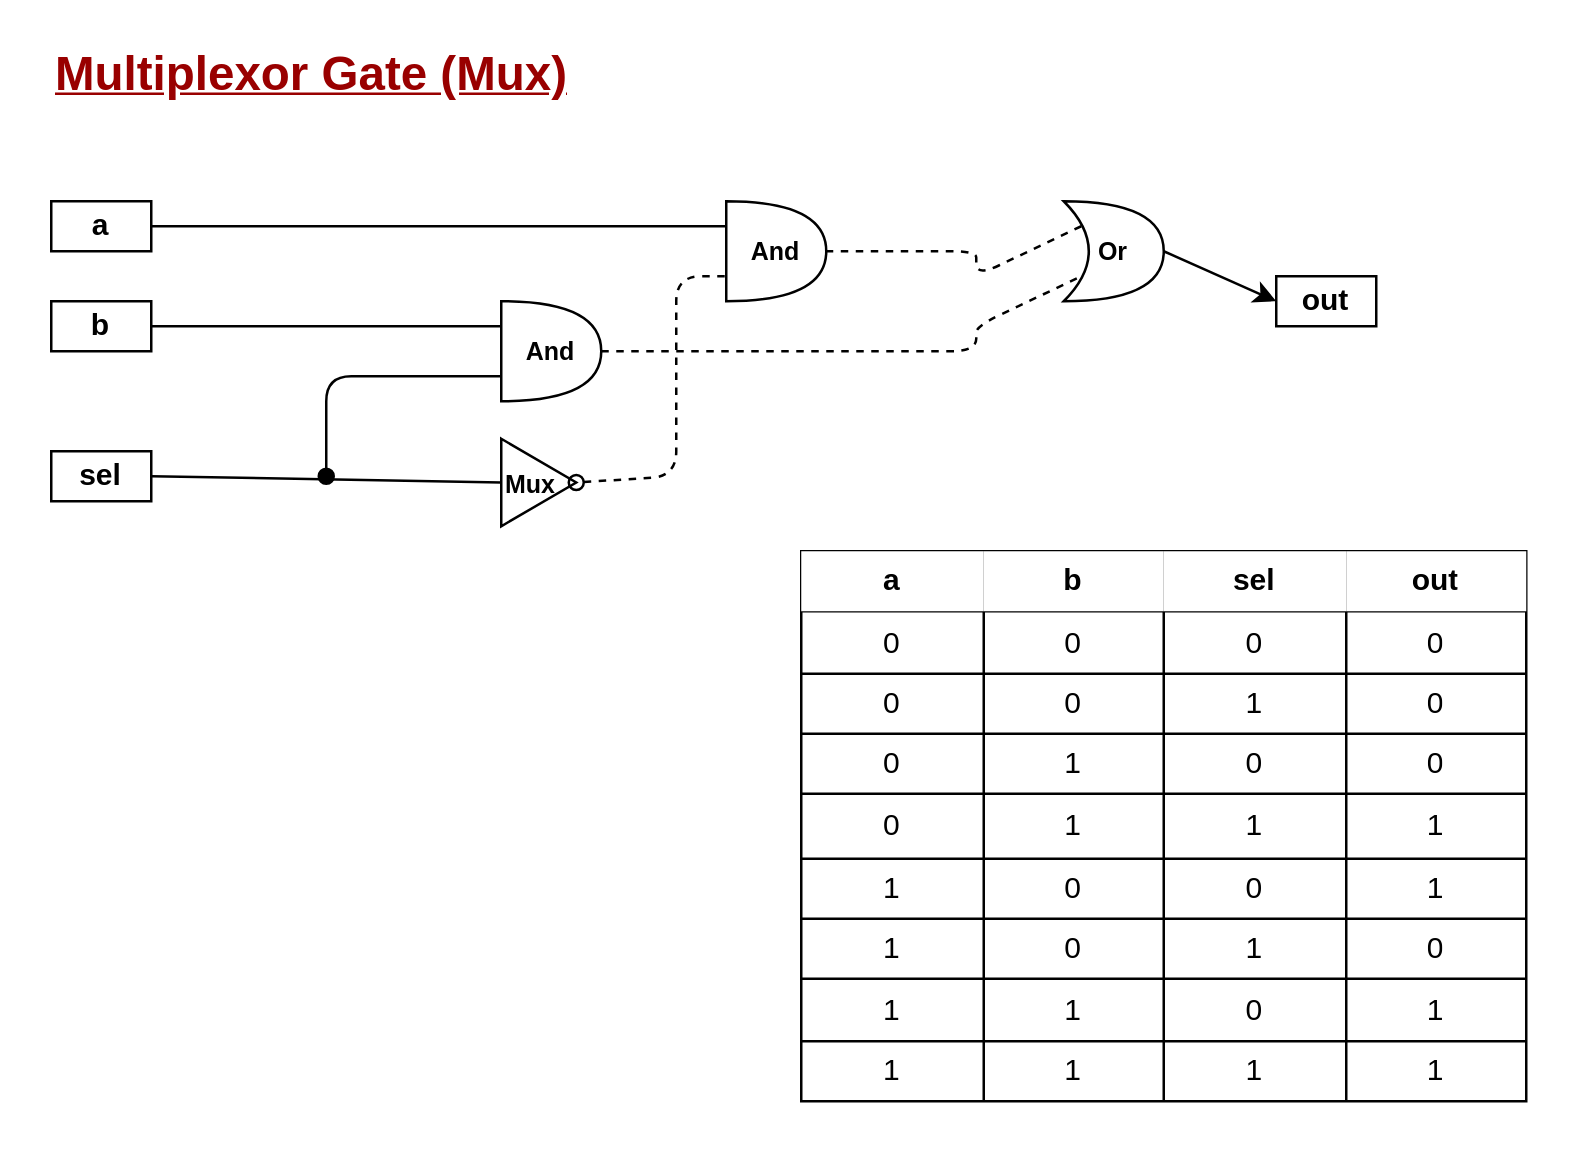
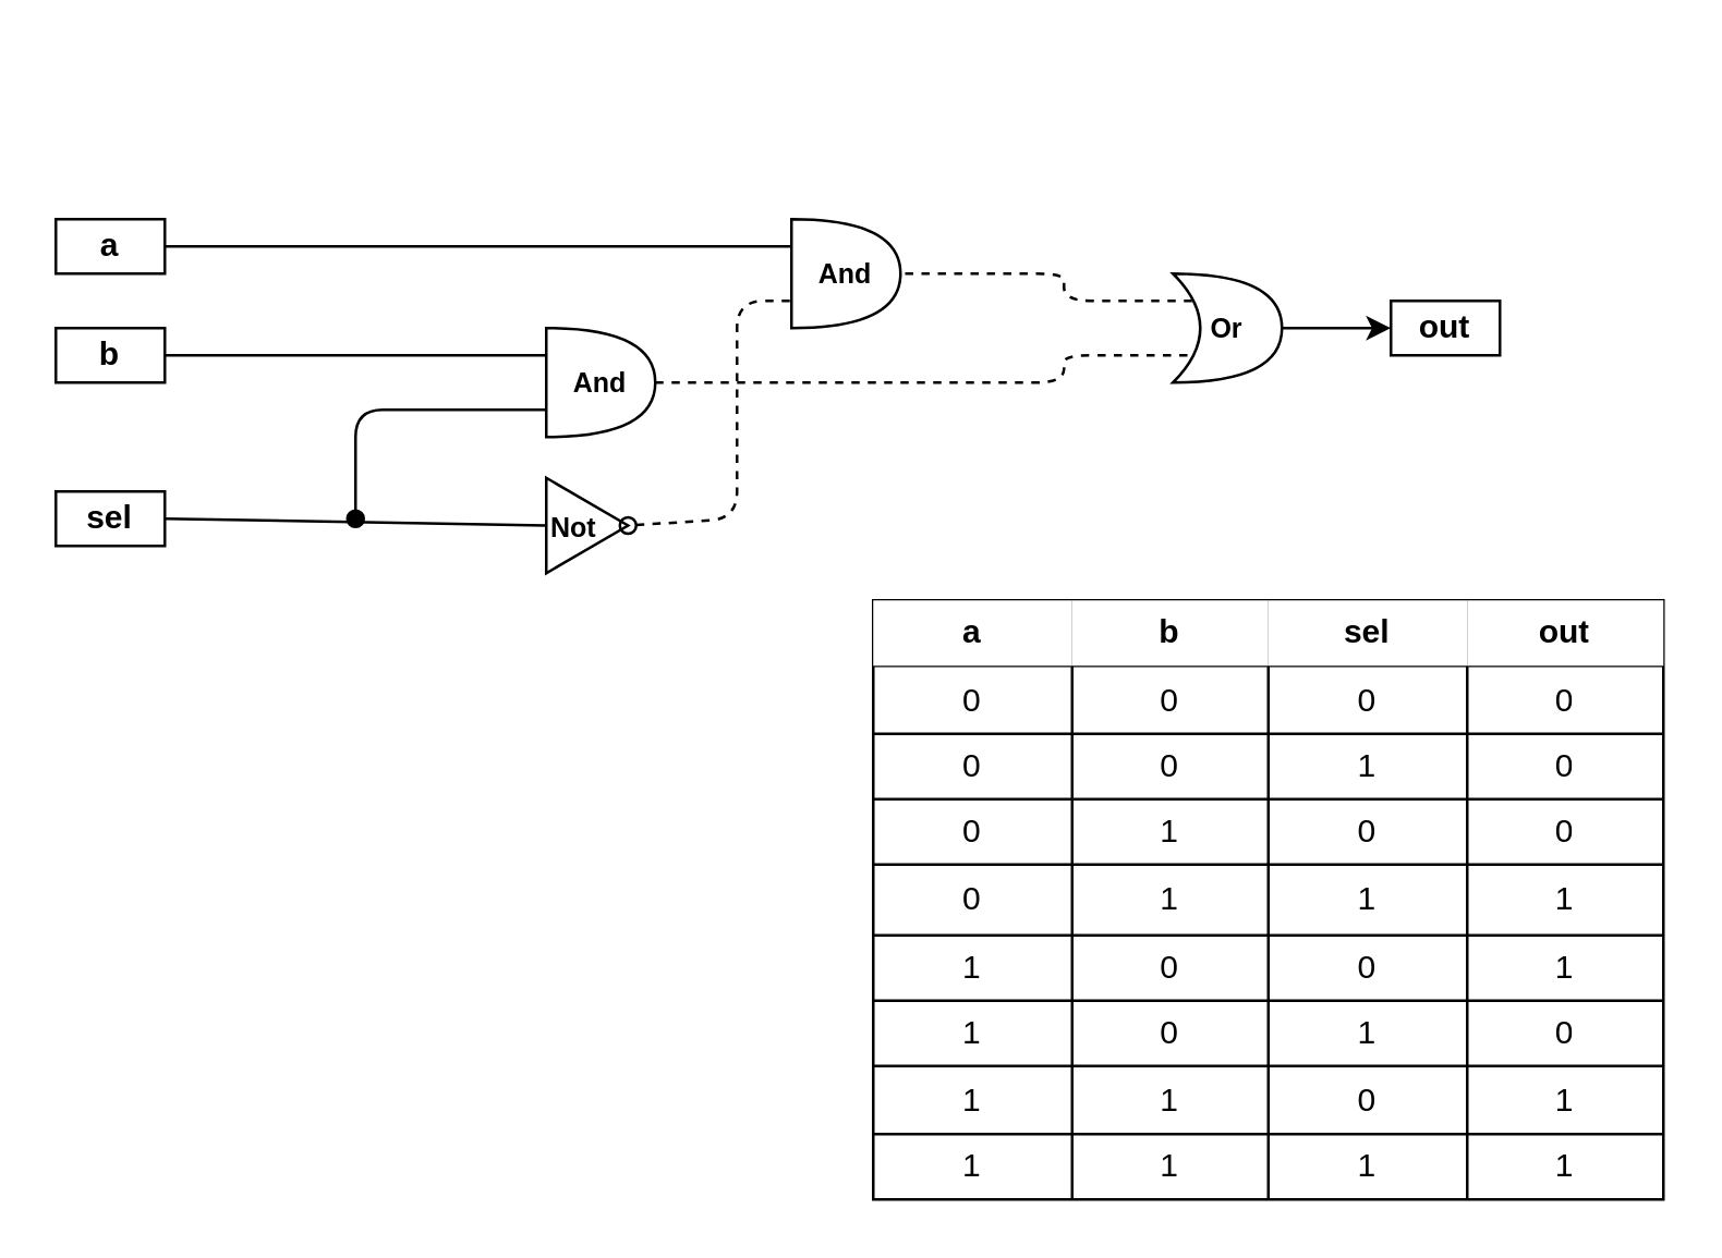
  <mxCell id="0" />
  <mxCell id="1" parent="0" />
  <mxCell id="2" value="&lt;b&gt;a&lt;/b&gt;" style="text;html=1;fillColor=none;align=center;verticalAlign=middle;whiteSpace=wrap;rounded=0;strokeColor=#000000;" parent="1" vertex="1"><mxGeometry x="20" y="80" width="40" height="20" as="geometry" /></mxCell>
  <mxCell id="3" value="&lt;b&gt;b&lt;/b&gt;" style="text;html=1;fillColor=none;align=center;verticalAlign=middle;whiteSpace=wrap;rounded=0;strokeColor=#000000;" parent="1" vertex="1"><mxGeometry x="20" y="120" width="40" height="20" as="geometry" /></mxCell>
  <mxCell id="4" value="&lt;b&gt;sel&lt;/b&gt;" style="text;html=1;fillColor=none;align=center;verticalAlign=middle;whiteSpace=wrap;rounded=0;strokeColor=#000000;" parent="1" vertex="1"><mxGeometry x="20" y="180" width="40" height="20" as="geometry" /></mxCell>
  <mxCell id="5" value="" style="endArrow=none;html=1;exitX=1;exitY=0.5;exitDx=0;exitDy=0;entryX=0;entryY=0.5;entryDx=0;entryDy=0;" parent="1" source="4" target="6" edge="1"><mxGeometry width="50" height="50" relative="1" as="geometry"><mxPoint x="240" y="160" as="sourcePoint" /><mxPoint x="90" y="190" as="targetPoint" /></mxGeometry></mxCell>
- <mxCell id="6" value="&lt;font size=&quot;1&quot;&gt;&lt;b&gt;Mux&lt;/b&gt;&lt;/font&gt;" style="triangle;whiteSpace=wrap;html=1;align=left;" parent="1" vertex="1"><mxGeometry x="200" y="175" width="30" height="35" as="geometry" /></mxCell>
+ <mxCell id="6" value="&lt;font size=&quot;1&quot;&gt;&lt;b&gt;Not&lt;/b&gt;&lt;/font&gt;" style="triangle;whiteSpace=wrap;html=1;align=left;" parent="1" vertex="1"><mxGeometry x="200" y="175" width="30" height="35" as="geometry" /></mxCell>
  <mxCell id="7" value="" style="endArrow=none;html=1;entryX=0;entryY=0.25;entryDx=0;entryDy=0;entryPerimeter=0;" parent="1" target="9" edge="1"><mxGeometry width="50" height="50" relative="1" as="geometry"><mxPoint x="60" y="130" as="sourcePoint" /><mxPoint x="200" y="160" as="targetPoint" /></mxGeometry></mxCell>
  <mxCell id="8" value="" style="endArrow=none;html=1;exitX=1;exitY=0.5;exitDx=0;exitDy=0;dashed=1;startArrow=oval;startFill=0;" parent="1" source="6" edge="1"><mxGeometry width="50" height="50" relative="1" as="geometry"><mxPoint x="240" y="160" as="sourcePoint" /><mxPoint x="290" y="110" as="targetPoint" /><Array as="points"><mxPoint x="270" y="190" /><mxPoint x="270" y="110" /></Array></mxGeometry></mxCell>
  <mxCell id="9" value="&lt;font size=&quot;1&quot;&gt;&lt;b&gt;And&lt;/b&gt;&lt;/font&gt;" style="shape=or;whiteSpace=wrap;html=1;" parent="1" vertex="1"><mxGeometry x="200" y="120" width="40" height="40" as="geometry" /></mxCell>
  <mxCell id="10" value="" style="endArrow=none;html=1;startArrow=oval;startFill=1;entryX=0;entryY=0.75;entryDx=0;entryDy=0;entryPerimeter=0;" parent="1" target="9" edge="1"><mxGeometry width="50" height="50" relative="1" as="geometry"><mxPoint x="130" y="190" as="sourcePoint" /><mxPoint x="130" y="140" as="targetPoint" /><Array as="points"><mxPoint x="130" y="150" /></Array></mxGeometry></mxCell>
  <mxCell id="11" value="&lt;font size=&quot;1&quot;&gt;&lt;b&gt;And&lt;/b&gt;&lt;/font&gt;" style="shape=or;whiteSpace=wrap;html=1;" parent="1" vertex="1"><mxGeometry x="290" y="80" width="40" height="40" as="geometry" /></mxCell>
  <mxCell id="12" value="" style="endArrow=none;html=1;" parent="1" source="2" edge="1"><mxGeometry width="50" height="50" relative="1" as="geometry"><mxPoint x="240" y="160" as="sourcePoint" /><mxPoint x="290" y="90" as="targetPoint" /></mxGeometry></mxCell>
  <mxCell id="13" value="" style="endArrow=none;html=1;entryX=1;entryY=0.5;entryDx=0;entryDy=0;entryPerimeter=0;dashed=1;exitX=0.175;exitY=0.25;exitDx=0;exitDy=0;exitPerimeter=0;" parent="1" source="15" target="11" edge="1"><mxGeometry width="50" height="50" relative="1" as="geometry"><mxPoint x="400" y="100" as="sourcePoint" /><mxPoint x="290" y="110" as="targetPoint" /><Array as="points"><mxPoint x="390" y="110" /><mxPoint x="390" y="100" /></Array></mxGeometry></mxCell>
  <mxCell id="14" value="" style="endArrow=none;html=1;exitX=1;exitY=0.5;exitDx=0;exitDy=0;exitPerimeter=0;entryX=0.175;entryY=0.75;entryDx=0;entryDy=0;entryPerimeter=0;dashed=1;" parent="1" source="9" target="15" edge="1"><mxGeometry width="50" height="50" relative="1" as="geometry"><mxPoint x="240" y="160" as="sourcePoint" /><mxPoint x="340" y="120" as="targetPoint" /><Array as="points"><mxPoint x="390" y="140" /><mxPoint x="390" y="130" /></Array></mxGeometry></mxCell>
- <mxCell id="15" value="&lt;font size=&quot;1&quot;&gt;&lt;b&gt;Or&lt;/b&gt;&lt;/font&gt;" style="shape=xor;whiteSpace=wrap;html=1;" parent="1" vertex="1"><mxGeometry x="425" y="80" width="40" height="40" as="geometry" /></mxCell>
+ <mxCell id="15" value="&lt;font size=&quot;1&quot;&gt;&lt;b&gt;Or&lt;/b&gt;&lt;/font&gt;" style="shape=xor;whiteSpace=wrap;html=1;" parent="1" vertex="1"><mxGeometry x="430" y="100" width="40" height="40" as="geometry" /></mxCell>
  <mxCell id="16" value="" style="endArrow=none;html=1;entryX=1;entryY=0.5;entryDx=0;entryDy=0;entryPerimeter=0;startArrow=classic;startFill=1;" parent="1" target="15" edge="1"><mxGeometry width="50" height="50" relative="1" as="geometry"><mxPoint x="510" y="120" as="sourcePoint" /><mxPoint x="290" y="110" as="targetPoint" /></mxGeometry></mxCell>
  <mxCell id="17" value="" style="shape=table;html=1;whiteSpace=wrap;startSize=0;container=1;collapsible=0;childLayout=tableLayout;" parent="1" vertex="1"><mxGeometry x="320" y="220" width="290" height="220" as="geometry" /></mxCell>
  <mxCell id="18" value="" style="shape=partialRectangle;html=1;whiteSpace=wrap;collapsible=0;dropTarget=0;pointerEvents=0;fillColor=none;top=0;left=0;bottom=0;right=0;points=[[0,0.5],[1,0.5]];portConstraint=eastwest;" parent="17" vertex="1"><mxGeometry width="290" height="24" as="geometry" /></mxCell>
  <mxCell id="19" value="a" style="shape=partialRectangle;html=1;whiteSpace=wrap;connectable=0;overflow=hidden;top=0;left=0;bottom=0;right=0;fontStyle=1;" parent="18" vertex="1"><mxGeometry width="73" height="24" as="geometry" /></mxCell>
  <mxCell id="20" value="b" style="shape=partialRectangle;html=1;whiteSpace=wrap;connectable=0;overflow=hidden;top=0;left=0;bottom=0;right=0;fontStyle=1;" parent="18" vertex="1"><mxGeometry x="73" width="72" height="24" as="geometry" /></mxCell>
  <mxCell id="21" value="sel" style="shape=partialRectangle;html=1;whiteSpace=wrap;connectable=0;overflow=hidden;top=0;left=0;bottom=0;right=0;fontStyle=1;" parent="18" vertex="1"><mxGeometry x="145" width="73" height="24" as="geometry" /></mxCell>
  <mxCell id="22" value="out" style="shape=partialRectangle;html=1;whiteSpace=wrap;connectable=0;overflow=hidden;top=0;left=0;bottom=0;right=0;fontStyle=1;" parent="18" vertex="1"><mxGeometry x="218" width="72" height="24" as="geometry" /></mxCell>
  <mxCell id="23" value="" style="shape=partialRectangle;html=1;whiteSpace=wrap;collapsible=0;dropTarget=0;pointerEvents=0;fillColor=none;top=0;left=0;bottom=0;right=0;points=[[0,0.5],[1,0.5]];portConstraint=eastwest;" parent="17" vertex="1"><mxGeometry y="24" width="290" height="25" as="geometry" /></mxCell>
  <mxCell id="24" value="0" style="shape=partialRectangle;html=1;whiteSpace=wrap;connectable=0;overflow=hidden;fillColor=none;top=0;left=0;bottom=0;right=0;strokeColor=none;" parent="23" vertex="1"><mxGeometry width="73" height="25" as="geometry" /></mxCell>
  <mxCell id="25" value="0" style="shape=partialRectangle;html=1;whiteSpace=wrap;connectable=0;overflow=hidden;fillColor=none;top=0;left=0;bottom=0;right=0;strokeColor=none;" parent="23" vertex="1"><mxGeometry x="73" width="72" height="25" as="geometry" /></mxCell>
  <mxCell id="26" value="0" style="shape=partialRectangle;html=1;whiteSpace=wrap;connectable=0;overflow=hidden;fillColor=none;top=0;left=0;bottom=0;right=0;strokeColor=none;" parent="23" vertex="1"><mxGeometry x="145" width="73" height="25" as="geometry" /></mxCell>
  <mxCell id="27" value="0" style="shape=partialRectangle;html=1;whiteSpace=wrap;connectable=0;overflow=hidden;fillColor=none;top=0;left=0;bottom=0;right=0;strokeColor=none;" parent="23" vertex="1"><mxGeometry x="218" width="72" height="25" as="geometry" /></mxCell>
  <mxCell id="28" value="" style="shape=partialRectangle;html=1;whiteSpace=wrap;collapsible=0;dropTarget=0;pointerEvents=0;fillColor=none;top=0;left=0;bottom=0;right=0;points=[[0,0.5],[1,0.5]];portConstraint=eastwest;" parent="17" vertex="1"><mxGeometry y="49" width="290" height="24" as="geometry" /></mxCell>
  <mxCell id="29" value="0" style="shape=partialRectangle;html=1;whiteSpace=wrap;connectable=0;overflow=hidden;fillColor=none;top=0;left=0;bottom=0;right=0;strokeColor=none;" parent="28" vertex="1"><mxGeometry width="73" height="24" as="geometry" /></mxCell>
  <mxCell id="30" value="0" style="shape=partialRectangle;html=1;whiteSpace=wrap;connectable=0;overflow=hidden;fillColor=none;top=0;left=0;bottom=0;right=0;strokeColor=none;" parent="28" vertex="1"><mxGeometry x="73" width="72" height="24" as="geometry" /></mxCell>
  <mxCell id="31" value="1" style="shape=partialRectangle;html=1;whiteSpace=wrap;connectable=0;overflow=hidden;fillColor=none;top=0;left=0;bottom=0;right=0;strokeColor=none;" parent="28" vertex="1"><mxGeometry x="145" width="73" height="24" as="geometry" /></mxCell>
  <mxCell id="32" value="0" style="shape=partialRectangle;html=1;whiteSpace=wrap;connectable=0;overflow=hidden;fillColor=none;top=0;left=0;bottom=0;right=0;strokeColor=none;" parent="28" vertex="1"><mxGeometry x="218" width="72" height="24" as="geometry" /></mxCell>
  <mxCell id="33" value="" style="shape=partialRectangle;html=1;whiteSpace=wrap;collapsible=0;dropTarget=0;pointerEvents=0;fillColor=none;top=0;left=0;bottom=0;right=0;points=[[0,0.5],[1,0.5]];portConstraint=eastwest;" parent="17" vertex="1"><mxGeometry y="73" width="290" height="24" as="geometry" /></mxCell>
  <mxCell id="34" value="0" style="shape=partialRectangle;html=1;whiteSpace=wrap;connectable=0;overflow=hidden;fillColor=none;top=0;left=0;bottom=0;right=0;strokeColor=none;" parent="33" vertex="1"><mxGeometry width="73" height="24" as="geometry" /></mxCell>
  <mxCell id="35" value="1" style="shape=partialRectangle;html=1;whiteSpace=wrap;connectable=0;overflow=hidden;fillColor=none;top=0;left=0;bottom=0;right=0;strokeColor=none;" parent="33" vertex="1"><mxGeometry x="73" width="72" height="24" as="geometry" /></mxCell>
  <mxCell id="36" value="0" style="shape=partialRectangle;html=1;whiteSpace=wrap;connectable=0;overflow=hidden;fillColor=none;top=0;left=0;bottom=0;right=0;strokeColor=none;" parent="33" vertex="1"><mxGeometry x="145" width="73" height="24" as="geometry" /></mxCell>
  <mxCell id="37" value="0" style="shape=partialRectangle;html=1;whiteSpace=wrap;connectable=0;overflow=hidden;fillColor=none;top=0;left=0;bottom=0;right=0;strokeColor=none;" parent="33" vertex="1"><mxGeometry x="218" width="72" height="24" as="geometry" /></mxCell>
  <mxCell id="38" value="" style="shape=partialRectangle;html=1;whiteSpace=wrap;collapsible=0;dropTarget=0;pointerEvents=0;fillColor=none;top=0;left=0;bottom=0;right=0;points=[[0,0.5],[1,0.5]];portConstraint=eastwest;" parent="17" vertex="1"><mxGeometry y="97" width="290" height="26" as="geometry" /></mxCell>
  <mxCell id="39" value="0" style="shape=partialRectangle;html=1;whiteSpace=wrap;connectable=0;overflow=hidden;fillColor=none;top=0;left=0;bottom=0;right=0;strokeColor=none;" parent="38" vertex="1"><mxGeometry width="73" height="26" as="geometry" /></mxCell>
  <mxCell id="40" value="1" style="shape=partialRectangle;html=1;whiteSpace=wrap;connectable=0;overflow=hidden;fillColor=none;top=0;left=0;bottom=0;right=0;strokeColor=none;" parent="38" vertex="1"><mxGeometry x="73" width="72" height="26" as="geometry" /></mxCell>
  <mxCell id="41" value="1" style="shape=partialRectangle;html=1;whiteSpace=wrap;connectable=0;overflow=hidden;fillColor=none;top=0;left=0;bottom=0;right=0;strokeColor=none;" parent="38" vertex="1"><mxGeometry x="145" width="73" height="26" as="geometry" /></mxCell>
  <mxCell id="42" value="1" style="shape=partialRectangle;html=1;whiteSpace=wrap;connectable=0;overflow=hidden;fillColor=none;top=0;left=0;bottom=0;right=0;strokeColor=none;" parent="38" vertex="1"><mxGeometry x="218" width="72" height="26" as="geometry" /></mxCell>
  <mxCell id="43" value="" style="shape=partialRectangle;html=1;whiteSpace=wrap;collapsible=0;dropTarget=0;pointerEvents=0;fillColor=none;top=0;left=0;bottom=0;right=0;points=[[0,0.5],[1,0.5]];portConstraint=eastwest;" parent="17" vertex="1"><mxGeometry y="123" width="290" height="24" as="geometry" /></mxCell>
  <mxCell id="44" value="1" style="shape=partialRectangle;html=1;whiteSpace=wrap;connectable=0;overflow=hidden;fillColor=none;top=0;left=0;bottom=0;right=0;strokeColor=none;" parent="43" vertex="1"><mxGeometry width="73" height="24" as="geometry" /></mxCell>
  <mxCell id="45" value="0" style="shape=partialRectangle;html=1;whiteSpace=wrap;connectable=0;overflow=hidden;fillColor=none;top=0;left=0;bottom=0;right=0;strokeColor=none;" parent="43" vertex="1"><mxGeometry x="73" width="72" height="24" as="geometry" /></mxCell>
  <mxCell id="46" value="0" style="shape=partialRectangle;html=1;whiteSpace=wrap;connectable=0;overflow=hidden;fillColor=none;top=0;left=0;bottom=0;right=0;strokeColor=none;" parent="43" vertex="1"><mxGeometry x="145" width="73" height="24" as="geometry" /></mxCell>
  <mxCell id="47" value="1" style="shape=partialRectangle;html=1;whiteSpace=wrap;connectable=0;overflow=hidden;fillColor=none;top=0;left=0;bottom=0;right=0;strokeColor=none;" parent="43" vertex="1"><mxGeometry x="218" width="72" height="24" as="geometry" /></mxCell>
  <mxCell id="48" value="" style="shape=partialRectangle;html=1;whiteSpace=wrap;collapsible=0;dropTarget=0;pointerEvents=0;fillColor=none;top=0;left=0;bottom=0;right=0;points=[[0,0.5],[1,0.5]];portConstraint=eastwest;" parent="17" vertex="1"><mxGeometry y="147" width="290" height="24" as="geometry" /></mxCell>
  <mxCell id="49" value="1" style="shape=partialRectangle;html=1;whiteSpace=wrap;connectable=0;overflow=hidden;fillColor=none;top=0;left=0;bottom=0;right=0;strokeColor=none;" parent="48" vertex="1"><mxGeometry width="73" height="24" as="geometry" /></mxCell>
  <mxCell id="50" value="0" style="shape=partialRectangle;html=1;whiteSpace=wrap;connectable=0;overflow=hidden;fillColor=none;top=0;left=0;bottom=0;right=0;strokeColor=none;" parent="48" vertex="1"><mxGeometry x="73" width="72" height="24" as="geometry" /></mxCell>
  <mxCell id="51" value="1" style="shape=partialRectangle;html=1;whiteSpace=wrap;connectable=0;overflow=hidden;fillColor=none;top=0;left=0;bottom=0;right=0;strokeColor=none;" parent="48" vertex="1"><mxGeometry x="145" width="73" height="24" as="geometry" /></mxCell>
  <mxCell id="52" value="0" style="shape=partialRectangle;html=1;whiteSpace=wrap;connectable=0;overflow=hidden;fillColor=none;top=0;left=0;bottom=0;right=0;strokeColor=none;" parent="48" vertex="1"><mxGeometry x="218" width="72" height="24" as="geometry" /></mxCell>
  <mxCell id="53" value="" style="shape=partialRectangle;html=1;whiteSpace=wrap;collapsible=0;dropTarget=0;pointerEvents=0;fillColor=none;top=0;left=0;bottom=0;right=0;points=[[0,0.5],[1,0.5]];portConstraint=eastwest;" parent="17" vertex="1"><mxGeometry y="171" width="290" height="25" as="geometry" /></mxCell>
  <mxCell id="54" value="1" style="shape=partialRectangle;html=1;whiteSpace=wrap;connectable=0;overflow=hidden;fillColor=none;top=0;left=0;bottom=0;right=0;strokeColor=none;" parent="53" vertex="1"><mxGeometry width="73" height="25" as="geometry" /></mxCell>
  <mxCell id="55" value="1" style="shape=partialRectangle;html=1;whiteSpace=wrap;connectable=0;overflow=hidden;fillColor=none;top=0;left=0;bottom=0;right=0;strokeColor=none;" parent="53" vertex="1"><mxGeometry x="73" width="72" height="25" as="geometry" /></mxCell>
  <mxCell id="56" value="0" style="shape=partialRectangle;html=1;whiteSpace=wrap;connectable=0;overflow=hidden;fillColor=none;top=0;left=0;bottom=0;right=0;strokeColor=none;" parent="53" vertex="1"><mxGeometry x="145" width="73" height="25" as="geometry" /></mxCell>
  <mxCell id="57" value="1" style="shape=partialRectangle;html=1;whiteSpace=wrap;connectable=0;overflow=hidden;fillColor=none;top=0;left=0;bottom=0;right=0;strokeColor=none;" parent="53" vertex="1"><mxGeometry x="218" width="72" height="25" as="geometry" /></mxCell>
  <mxCell id="58" value="" style="shape=partialRectangle;html=1;whiteSpace=wrap;collapsible=0;dropTarget=0;pointerEvents=0;fillColor=none;top=0;left=0;bottom=0;right=0;points=[[0,0.5],[1,0.5]];portConstraint=eastwest;" parent="17" vertex="1"><mxGeometry y="196" width="290" height="24" as="geometry" /></mxCell>
  <mxCell id="59" value="1" style="shape=partialRectangle;html=1;whiteSpace=wrap;connectable=0;overflow=hidden;fillColor=none;top=0;left=0;bottom=0;right=0;strokeColor=none;" parent="58" vertex="1"><mxGeometry width="73" height="24" as="geometry" /></mxCell>
  <mxCell id="60" value="1" style="shape=partialRectangle;html=1;whiteSpace=wrap;connectable=0;overflow=hidden;fillColor=none;top=0;left=0;bottom=0;right=0;strokeColor=none;" parent="58" vertex="1"><mxGeometry x="73" width="72" height="24" as="geometry" /></mxCell>
  <mxCell id="61" value="1" style="shape=partialRectangle;html=1;whiteSpace=wrap;connectable=0;overflow=hidden;fillColor=none;top=0;left=0;bottom=0;right=0;strokeColor=none;" parent="58" vertex="1"><mxGeometry x="145" width="73" height="24" as="geometry" /></mxCell>
  <mxCell id="62" value="1" style="shape=partialRectangle;html=1;whiteSpace=wrap;connectable=0;overflow=hidden;fillColor=none;top=0;left=0;bottom=0;right=0;strokeColor=none;" parent="58" vertex="1"><mxGeometry x="218" width="72" height="24" as="geometry" /></mxCell>
  <mxCell id="63" value="&lt;b&gt;out&lt;/b&gt;" style="text;html=1;fillColor=none;align=center;verticalAlign=middle;whiteSpace=wrap;rounded=0;strokeColor=#000000;" parent="1" vertex="1"><mxGeometry x="510" y="110" width="40" height="20" as="geometry" /></mxCell>
- <mxCell id="64" value="&lt;b&gt;&lt;font style=&quot;font-size: 19px&quot; color=&quot;#990000&quot;&gt;&lt;u&gt;Multiplexor Gate (Mux)&lt;/u&gt;&lt;/font&gt;&lt;/b&gt;" style="text;html=1;strokeColor=none;fillColor=none;align=left;verticalAlign=middle;whiteSpace=wrap;rounded=0;" parent="1" vertex="1"><mxGeometry x="20" y="20" width="210" height="20" as="geometry" /></mxCell>
